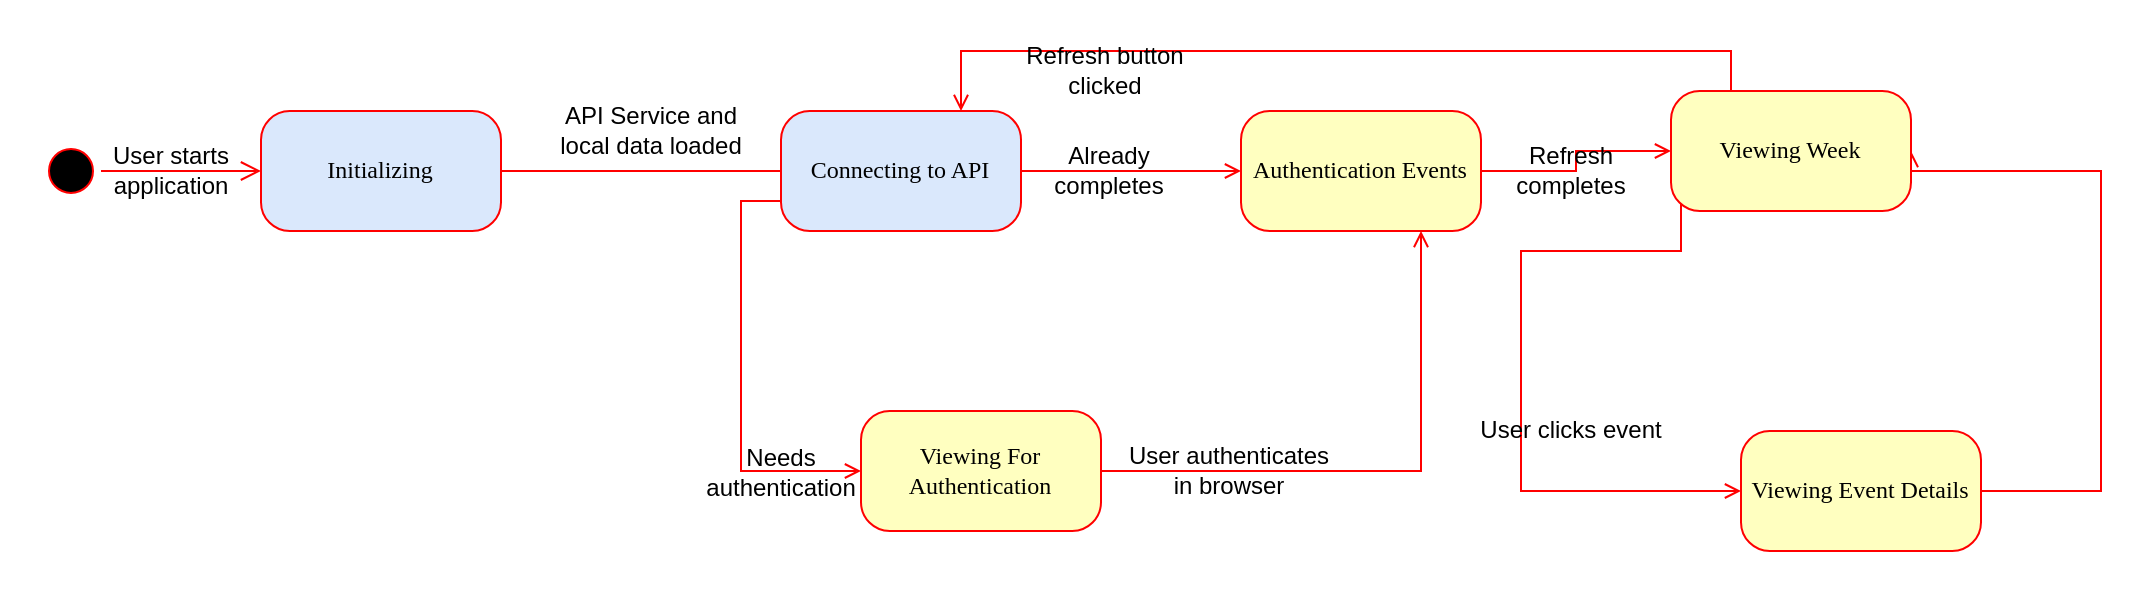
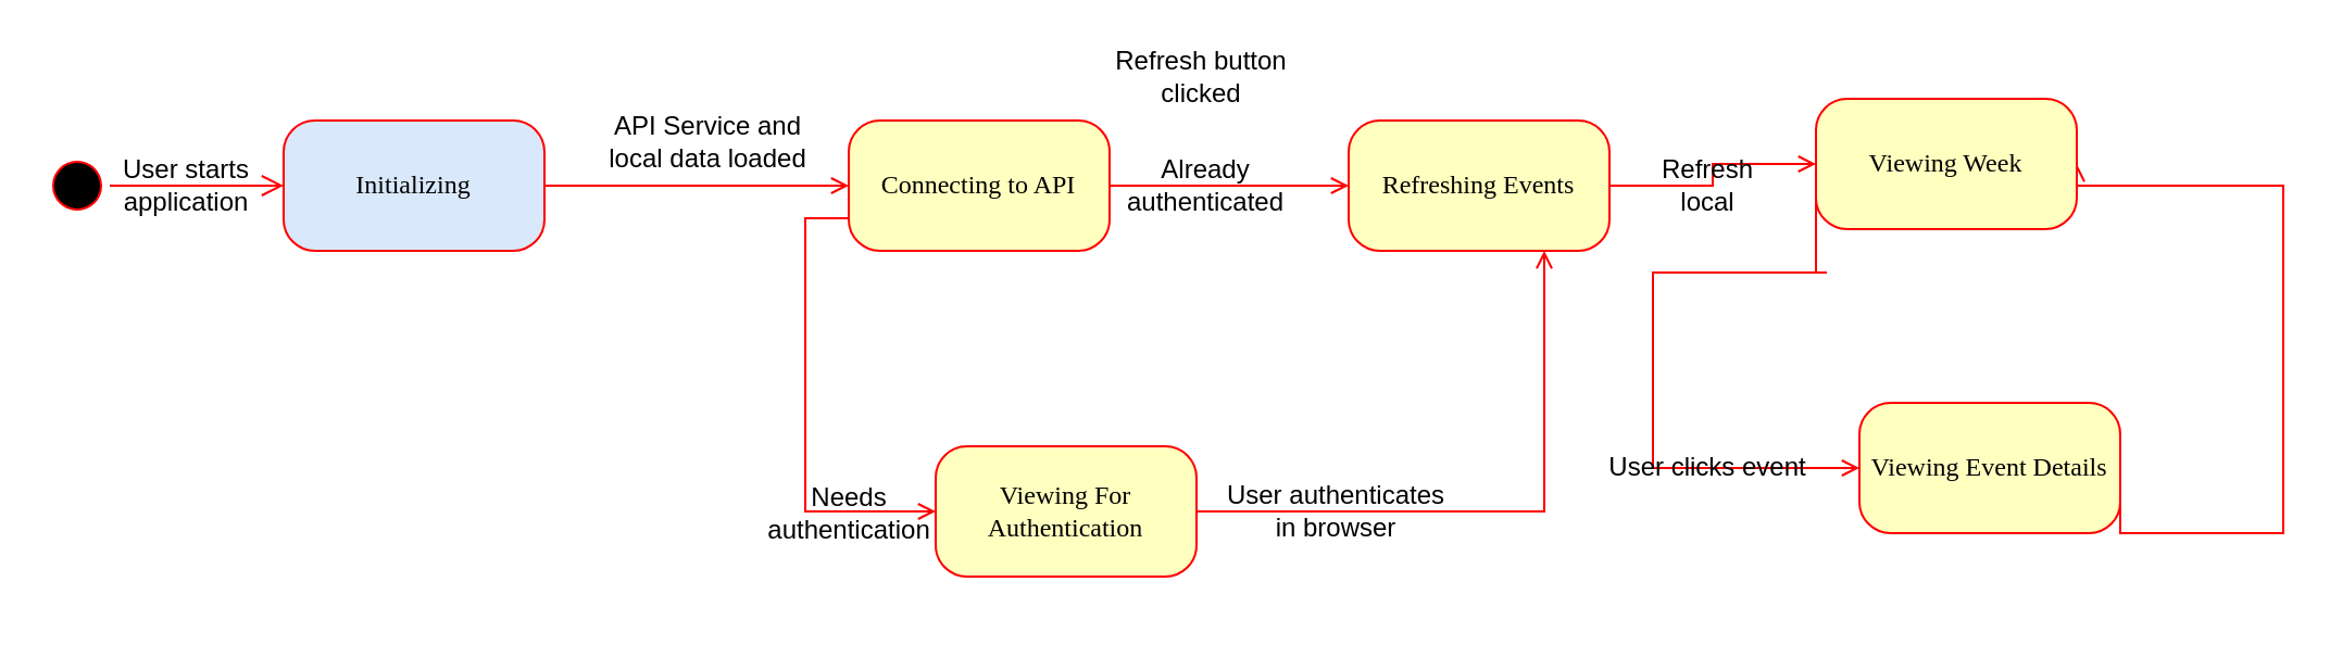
  <mxCell id="0" />
  <mxCell id="1" parent="0" />
  <mxCell id="2" value="" style="ellipse;html=1;shape=startState;fillColor=#000000;strokeColor=#ff0000;rounded=1;shadow=0;comic=0;labelBackgroundColor=none;fontFamily=Verdana;fontSize=12;fontColor=#000000;align=center;direction=south;" parent="1" vertex="1"><mxGeometry x="20" y="70" width="30" height="30" as="geometry" /></mxCell>
  <mxCell id="3" style="edgeStyle=orthogonalEdgeStyle;rounded=0;orthogonalLoop=1;jettySize=auto;html=1;exitX=1;exitY=0.5;exitDx=0;exitDy=0;entryX=0.75;entryY=1;entryDx=0;entryDy=0;endArrow=open;endFill=0;strokeColor=#FF0000;" edge="1" parent="1" source="4" target="17"><mxGeometry relative="1" as="geometry" /></mxCell>
  <mxCell id="4" value="Viewing For Authentication" style="rounded=1;whiteSpace=wrap;html=1;arcSize=24;fillColor=#ffffc0;strokeColor=#ff0000;shadow=0;comic=0;labelBackgroundColor=none;fontFamily=Verdana;fontSize=12;fontColor=#000000;align=center;" parent="1" vertex="1"><mxGeometry x="430" y="205" width="120" height="60" as="geometry" /></mxCell>
- <mxCell id="5" style="edgeStyle=orthogonalEdgeStyle;rounded=0;orthogonalLoop=1;jettySize=auto;html=1;exitX=1;exitY=0.5;exitDx=0;exitDy=0;entryX=0;entryY=0.5;entryDx=0;entryDy=0;endArrow=none;endFill=0;strokeColor=#FF0000;" edge="1" parent="1" source="6" target="9"><mxGeometry relative="1" as="geometry" /></mxCell>
+ <mxCell id="5" style="edgeStyle=orthogonalEdgeStyle;rounded=0;orthogonalLoop=1;jettySize=auto;html=1;exitX=1;exitY=0.5;exitDx=0;exitDy=0;entryX=0;entryY=0.5;entryDx=0;entryDy=0;endArrow=open;endFill=0;strokeColor=#FF0000;" edge="1" parent="1" source="6" target="9"><mxGeometry relative="1" as="geometry" /></mxCell>
  <mxCell id="6" value="Initializing" style="rounded=1;whiteSpace=wrap;html=1;arcSize=24;fillColor=#dae8fc;strokeColor=#ff0000;shadow=0;comic=0;labelBackgroundColor=none;fontFamily=Verdana;fontSize=12;fontColor=#000000;align=center;" parent="1" vertex="1"><mxGeometry x="130" y="55" width="120" height="60" as="geometry" /></mxCell>
  <mxCell id="7" style="edgeStyle=orthogonalEdgeStyle;rounded=0;orthogonalLoop=1;jettySize=auto;html=1;exitX=0;exitY=0.75;exitDx=0;exitDy=0;entryX=0;entryY=0.5;entryDx=0;entryDy=0;endArrow=open;endFill=0;strokeColor=#FF0000;" edge="1" parent="1" source="9" target="4"><mxGeometry relative="1" as="geometry" /></mxCell>
  <mxCell id="8" style="edgeStyle=orthogonalEdgeStyle;rounded=0;orthogonalLoop=1;jettySize=auto;html=1;exitX=1;exitY=0.5;exitDx=0;exitDy=0;entryX=0;entryY=0.5;entryDx=0;entryDy=0;endArrow=open;endFill=0;strokeColor=#FF0000;" edge="1" parent="1" source="9" target="17"><mxGeometry relative="1" as="geometry" /></mxCell>
- <mxCell id="9" value="Connecting to API" style="rounded=1;whiteSpace=wrap;html=1;arcSize=24;fillColor=#dae8fc;strokeColor=#ff0000;shadow=0;comic=0;labelBackgroundColor=none;fontFamily=Verdana;fontSize=12;fontColor=#000000;align=center;" parent="1" vertex="1"><mxGeometry x="390" y="55" width="120" height="60" as="geometry" /></mxCell>
+ <mxCell id="9" value="Connecting to API" style="rounded=1;whiteSpace=wrap;html=1;arcSize=24;fillColor=#ffffc0;strokeColor=#ff0000;shadow=0;comic=0;labelBackgroundColor=none;fontFamily=Verdana;fontSize=12;fontColor=#000000;align=center;" parent="1" vertex="1"><mxGeometry x="390" y="55" width="120" height="60" as="geometry" /></mxCell>
  <mxCell id="10" style="edgeStyle=orthogonalEdgeStyle;rounded=0;orthogonalLoop=1;jettySize=auto;html=1;exitX=1;exitY=0.5;exitDx=0;exitDy=0;entryX=1;entryY=0.5;entryDx=0;entryDy=0;endArrow=open;endFill=0;strokeColor=#FF0000;" edge="1" parent="1" source="11" target="15"><mxGeometry relative="1" as="geometry"><Array as="points"><mxPoint x="1050" y="245" /><mxPoint x="1050" y="85" /></Array></mxGeometry></mxCell>
- <mxCell id="11" value="Viewing Event Details" style="rounded=1;whiteSpace=wrap;html=1;arcSize=24;fillColor=#ffffc0;strokeColor=#ff0000;shadow=0;comic=0;labelBackgroundColor=none;fontFamily=Verdana;fontSize=12;fontColor=#000000;align=center;" parent="1" vertex="1"><mxGeometry x="870" y="215" width="120" height="60" as="geometry" /></mxCell>
+ <mxCell id="11" value="Viewing Event Details" style="rounded=1;whiteSpace=wrap;html=1;arcSize=24;fillColor=#ffffc0;strokeColor=#ff0000;shadow=0;comic=0;labelBackgroundColor=none;fontFamily=Verdana;fontSize=12;fontColor=#000000;align=center;" parent="1" vertex="1"><mxGeometry x="855" y="185" width="120" height="60" as="geometry" /></mxCell>
  <mxCell id="12" style="edgeStyle=orthogonalEdgeStyle;html=1;labelBackgroundColor=none;endArrow=open;endSize=8;strokeColor=#ff0000;fontFamily=Verdana;fontSize=12;align=left;" parent="1" source="2" target="6" edge="1"><mxGeometry relative="1" as="geometry" /></mxCell>
- <mxCell id="13" style="edgeStyle=orthogonalEdgeStyle;rounded=0;orthogonalLoop=1;jettySize=auto;html=1;exitX=0.25;exitY=0;exitDx=0;exitDy=0;entryX=0.75;entryY=0;entryDx=0;entryDy=0;endArrow=open;endFill=0;strokeColor=#FF0000;" edge="1" parent="1" source="15" target="9"><mxGeometry relative="1" as="geometry" /></mxCell>
  <mxCell id="14" style="edgeStyle=orthogonalEdgeStyle;rounded=0;orthogonalLoop=1;jettySize=auto;html=1;exitX=0;exitY=0.75;exitDx=0;exitDy=0;entryX=0;entryY=0.5;entryDx=0;entryDy=0;endArrow=open;endFill=0;strokeColor=#FF0000;" edge="1" parent="1" source="15" target="11"><mxGeometry relative="1" as="geometry"><Array as="points"><mxPoint x="840" y="125" /><mxPoint x="760" y="125" /><mxPoint x="760" y="245" /></Array></mxGeometry></mxCell>
  <mxCell id="15" value="Viewing Week" style="rounded=1;whiteSpace=wrap;html=1;arcSize=24;fillColor=#ffffc0;strokeColor=#ff0000;shadow=0;comic=0;labelBackgroundColor=none;fontFamily=Verdana;fontSize=12;fontColor=#000000;align=center;" vertex="1" parent="1"><mxGeometry x="835" y="45" width="120" height="60" as="geometry" /></mxCell>
  <mxCell id="16" style="edgeStyle=orthogonalEdgeStyle;rounded=0;orthogonalLoop=1;jettySize=auto;html=1;exitX=1;exitY=0.5;exitDx=0;exitDy=0;entryX=0;entryY=0.5;entryDx=0;entryDy=0;endArrow=open;endFill=0;strokeColor=#FF0000;" edge="1" parent="1" source="17" target="15"><mxGeometry relative="1" as="geometry" /></mxCell>
- <mxCell id="17" value="Authentication Events" style="rounded=1;whiteSpace=wrap;html=1;arcSize=24;fillColor=#ffffc0;strokeColor=#ff0000;shadow=0;comic=0;labelBackgroundColor=none;fontFamily=Verdana;fontSize=12;fontColor=#000000;align=center;" vertex="1" parent="1"><mxGeometry x="620" y="55" width="120" height="60" as="geometry" /></mxCell>
+ <mxCell id="17" value="Refreshing Events" style="rounded=1;whiteSpace=wrap;html=1;arcSize=24;fillColor=#ffffc0;strokeColor=#ff0000;shadow=0;comic=0;labelBackgroundColor=none;fontFamily=Verdana;fontSize=12;fontColor=#000000;align=center;" vertex="1" parent="1"><mxGeometry x="620" y="55" width="120" height="60" as="geometry" /></mxCell>
  <mxCell id="18" value="&lt;div&gt;User starts &lt;br&gt;&lt;/div&gt;&lt;div&gt;application&lt;/div&gt;" style="text;html=1;align=center;verticalAlign=middle;resizable=0;points=[];autosize=1;strokeColor=none;fillColor=none;" vertex="1" parent="1"><mxGeometry x="50" y="70" width="70" height="30" as="geometry" /></mxCell>
  <mxCell id="19" value="&lt;div&gt;API Service and &lt;br&gt;&lt;/div&gt;&lt;div&gt;local data loaded&lt;/div&gt;" style="text;html=1;align=center;verticalAlign=middle;resizable=0;points=[];autosize=1;strokeColor=none;fillColor=none;" vertex="1" parent="1"><mxGeometry x="270" y="50" width="110" height="30" as="geometry" /></mxCell>
- <mxCell id="20" value="&lt;div&gt;Already &lt;br&gt;&lt;/div&gt;&lt;div&gt;completes&lt;/div&gt;" style="text;html=1;align=center;verticalAlign=middle;resizable=0;points=[];autosize=1;strokeColor=none;fillColor=none;" vertex="1" parent="1"><mxGeometry x="509" y="70" width="90" height="30" as="geometry" /></mxCell>
+ <mxCell id="20" value="&lt;div&gt;Already &lt;br&gt;&lt;/div&gt;&lt;div&gt;authenticated&lt;/div&gt;" style="text;html=1;align=center;verticalAlign=middle;resizable=0;points=[];autosize=1;strokeColor=none;fillColor=none;" vertex="1" parent="1"><mxGeometry x="509" y="70" width="90" height="30" as="geometry" /></mxCell>
  <mxCell id="21" value="&lt;div&gt;Needs &lt;br&gt;&lt;/div&gt;&lt;div&gt;authentication&lt;/div&gt;" style="text;html=1;align=center;verticalAlign=middle;resizable=0;points=[];autosize=1;strokeColor=none;fillColor=none;" vertex="1" parent="1"><mxGeometry x="345" y="221" width="90" height="30" as="geometry" /></mxCell>
  <mxCell id="22" value="&lt;div&gt;User authenticates &lt;br&gt;&lt;/div&gt;&lt;div&gt;in browser&lt;br&gt;&lt;/div&gt;" style="text;html=1;align=center;verticalAlign=middle;resizable=0;points=[];autosize=1;strokeColor=none;fillColor=none;" vertex="1" parent="1"><mxGeometry x="554" y="220" width="120" height="30" as="geometry" /></mxCell>
  <mxCell id="23" value="&lt;div&gt;Refresh button&lt;/div&gt;&lt;div&gt;clicked&lt;br&gt;&lt;/div&gt;" style="text;html=1;align=center;verticalAlign=middle;resizable=0;points=[];autosize=1;strokeColor=none;fillColor=none;" vertex="1" parent="1"><mxGeometry x="507" y="20" width="90" height="30" as="geometry" /></mxCell>
- <mxCell id="24" value="&lt;div&gt;Refresh &lt;br&gt;&lt;/div&gt;&lt;div&gt;completes&lt;/div&gt;" style="text;html=1;align=center;verticalAlign=middle;resizable=0;points=[];autosize=1;strokeColor=none;fillColor=none;" vertex="1" parent="1"><mxGeometry x="750" y="70" width="70" height="30" as="geometry" /></mxCell>
+ <mxCell id="24" value="&lt;div&gt;Refresh &lt;br&gt;&lt;/div&gt;&lt;div&gt;local&lt;/div&gt;" style="text;html=1;align=center;verticalAlign=middle;resizable=0;points=[];autosize=1;strokeColor=none;fillColor=none;" vertex="1" parent="1"><mxGeometry x="750" y="70" width="70" height="30" as="geometry" /></mxCell>
  <mxCell id="25" value="User clicks event" style="text;html=1;align=center;verticalAlign=middle;resizable=0;points=[];autosize=1;strokeColor=none;fillColor=none;" vertex="1" parent="1"><mxGeometry x="730" y="205" width="110" height="20" as="geometry" /></mxCell>
